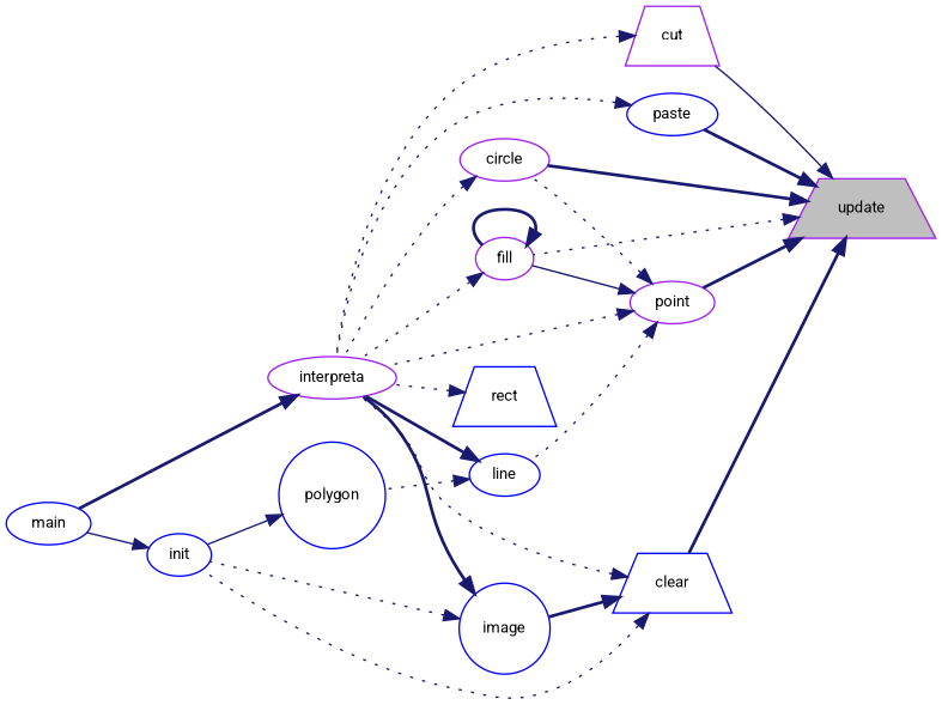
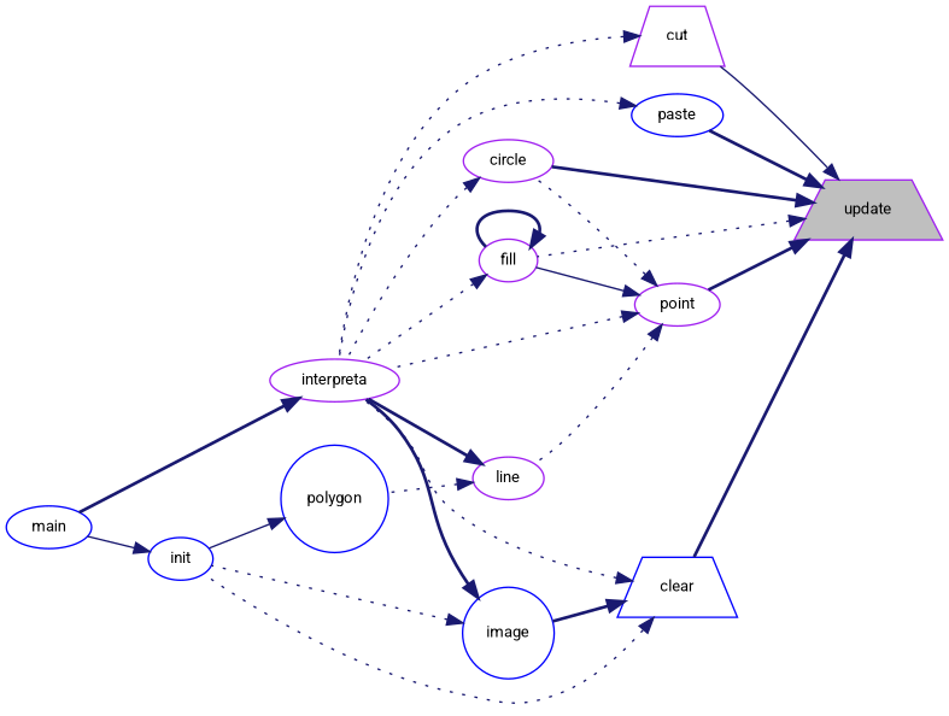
  digraph {
    fontname=Roboto
    rankdir=RL
    node [color=purple fillcolor=white fontname=Roboto fontsize=10 shape=ellipse style=filled]
    edge [color=midnightblue dir=back fontname=Roboto fontsize=10 labelfontname=Helvetica labelfontsize=10 style=dotted]
    n1 [fillcolor=grey75 fontcolor=black height=0.2 label=update shape=trapezium width=0.4]
    n2 [height=0.2 label=circle width=0.4]
    n3 [color=blue height=0.2 label=clear shape=trapezium width=0.4]
    n4 [height=0.2 label=cut shape=trapezium width=0.4]
    n5 [height=0.2 label=fill width=0.4]
    n6 [color=blue height=0.2 label=paste width=0.4]
    n7 [height=0.2 label=point width=0.4]
    n8 [height=0.2 label=interpreta width=0.4]
    n9 [color=blue height=0.2 label=image shape=circle width=0.4]
    n10 [color=blue height=0.2 label=init width=0.4]
-   n11 [color=blue height=0.2 label=line width=0.4]
+   n11 [height=0.2 label=line width=0.4]
    n12 [color=blue height=0.2 label=polygon shape=circle width=0.4]
    n13 [color=blue height=0.2 label=main width=0.4]
-   n14 [color=blue height=0.2 label=rect shape=trapezium width=0.4]
    n1 -> n2 [style=bold]
    n1 -> n3 [style=bold]
    n1 -> n4 [style=solid]
    n1 -> n5
    n1 -> n6 [style=bold]
    n1 -> n7 [style=bold]
    n2 -> n8
    n3 -> n8
    n3 -> n9 [style=bold]
    n3 -> n10
    n4 -> n8
    n5 -> n5 [style=bold]
    n5 -> n8
    n6 -> n8
    n7 -> n2
    n7 -> n5 [style=solid]
    n7 -> n8
    n7 -> n11
    n8 -> n13 [style=bold]
    n9 -> n8 [style=bold]
    n9 -> n10
    n10 -> n13 [style=solid]
    n11 -> n8 [style=bold]
    n11 -> n12
    n12 -> n10 [style=solid]
-   n14 -> n8
  }
